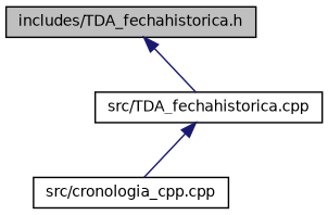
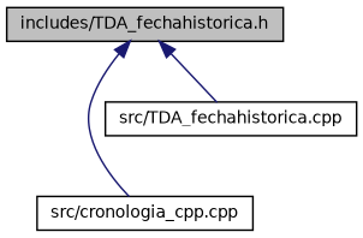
  digraph {
    node [color=black fillcolor=white fontname=Helvetica fontsize=10 shape=record style=filled]
    edge [color=midnightblue dir=back fontname=Helvetica fontsize=10 labelfontname=Helvetica labelfontsize=10 style=solid]
    n1 [fillcolor=grey75 fontcolor=black height=0.2 label="includes/TDA_fechahistorica.h" width=0.4]
    n2 [height=0.2 label="src/cronologia_cpp.cpp" width=0.4]
    n3 [height=0.2 label="src/TDA_fechahistorica.cpp" width=0.4]
-   n3 -> n2
+   n1 -> n2
    n1 -> n3
  }
